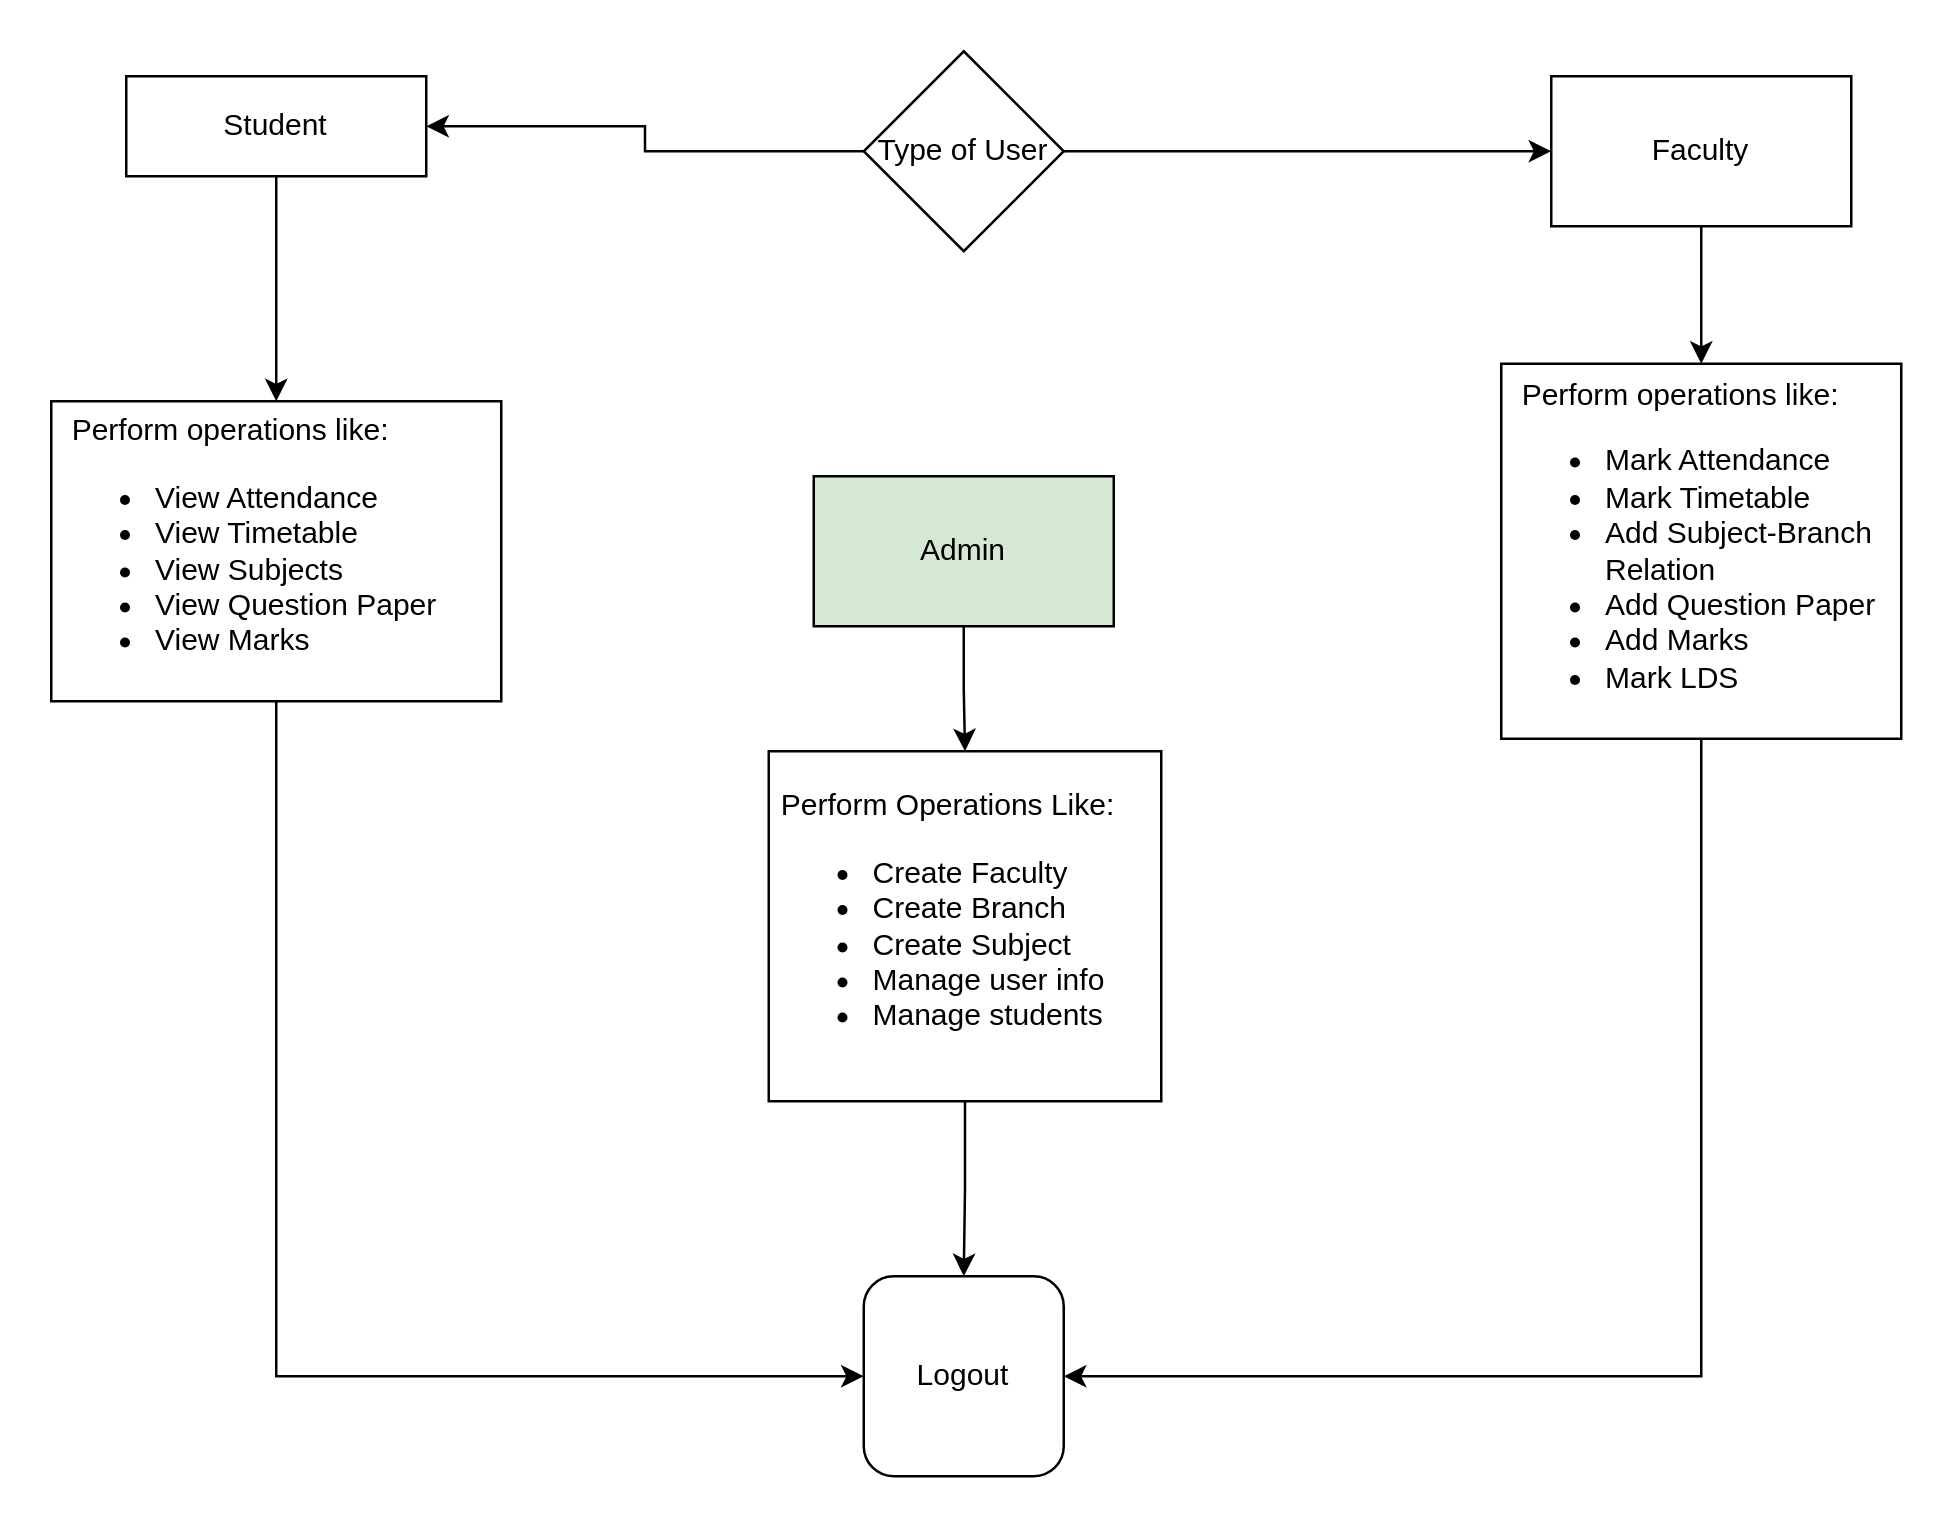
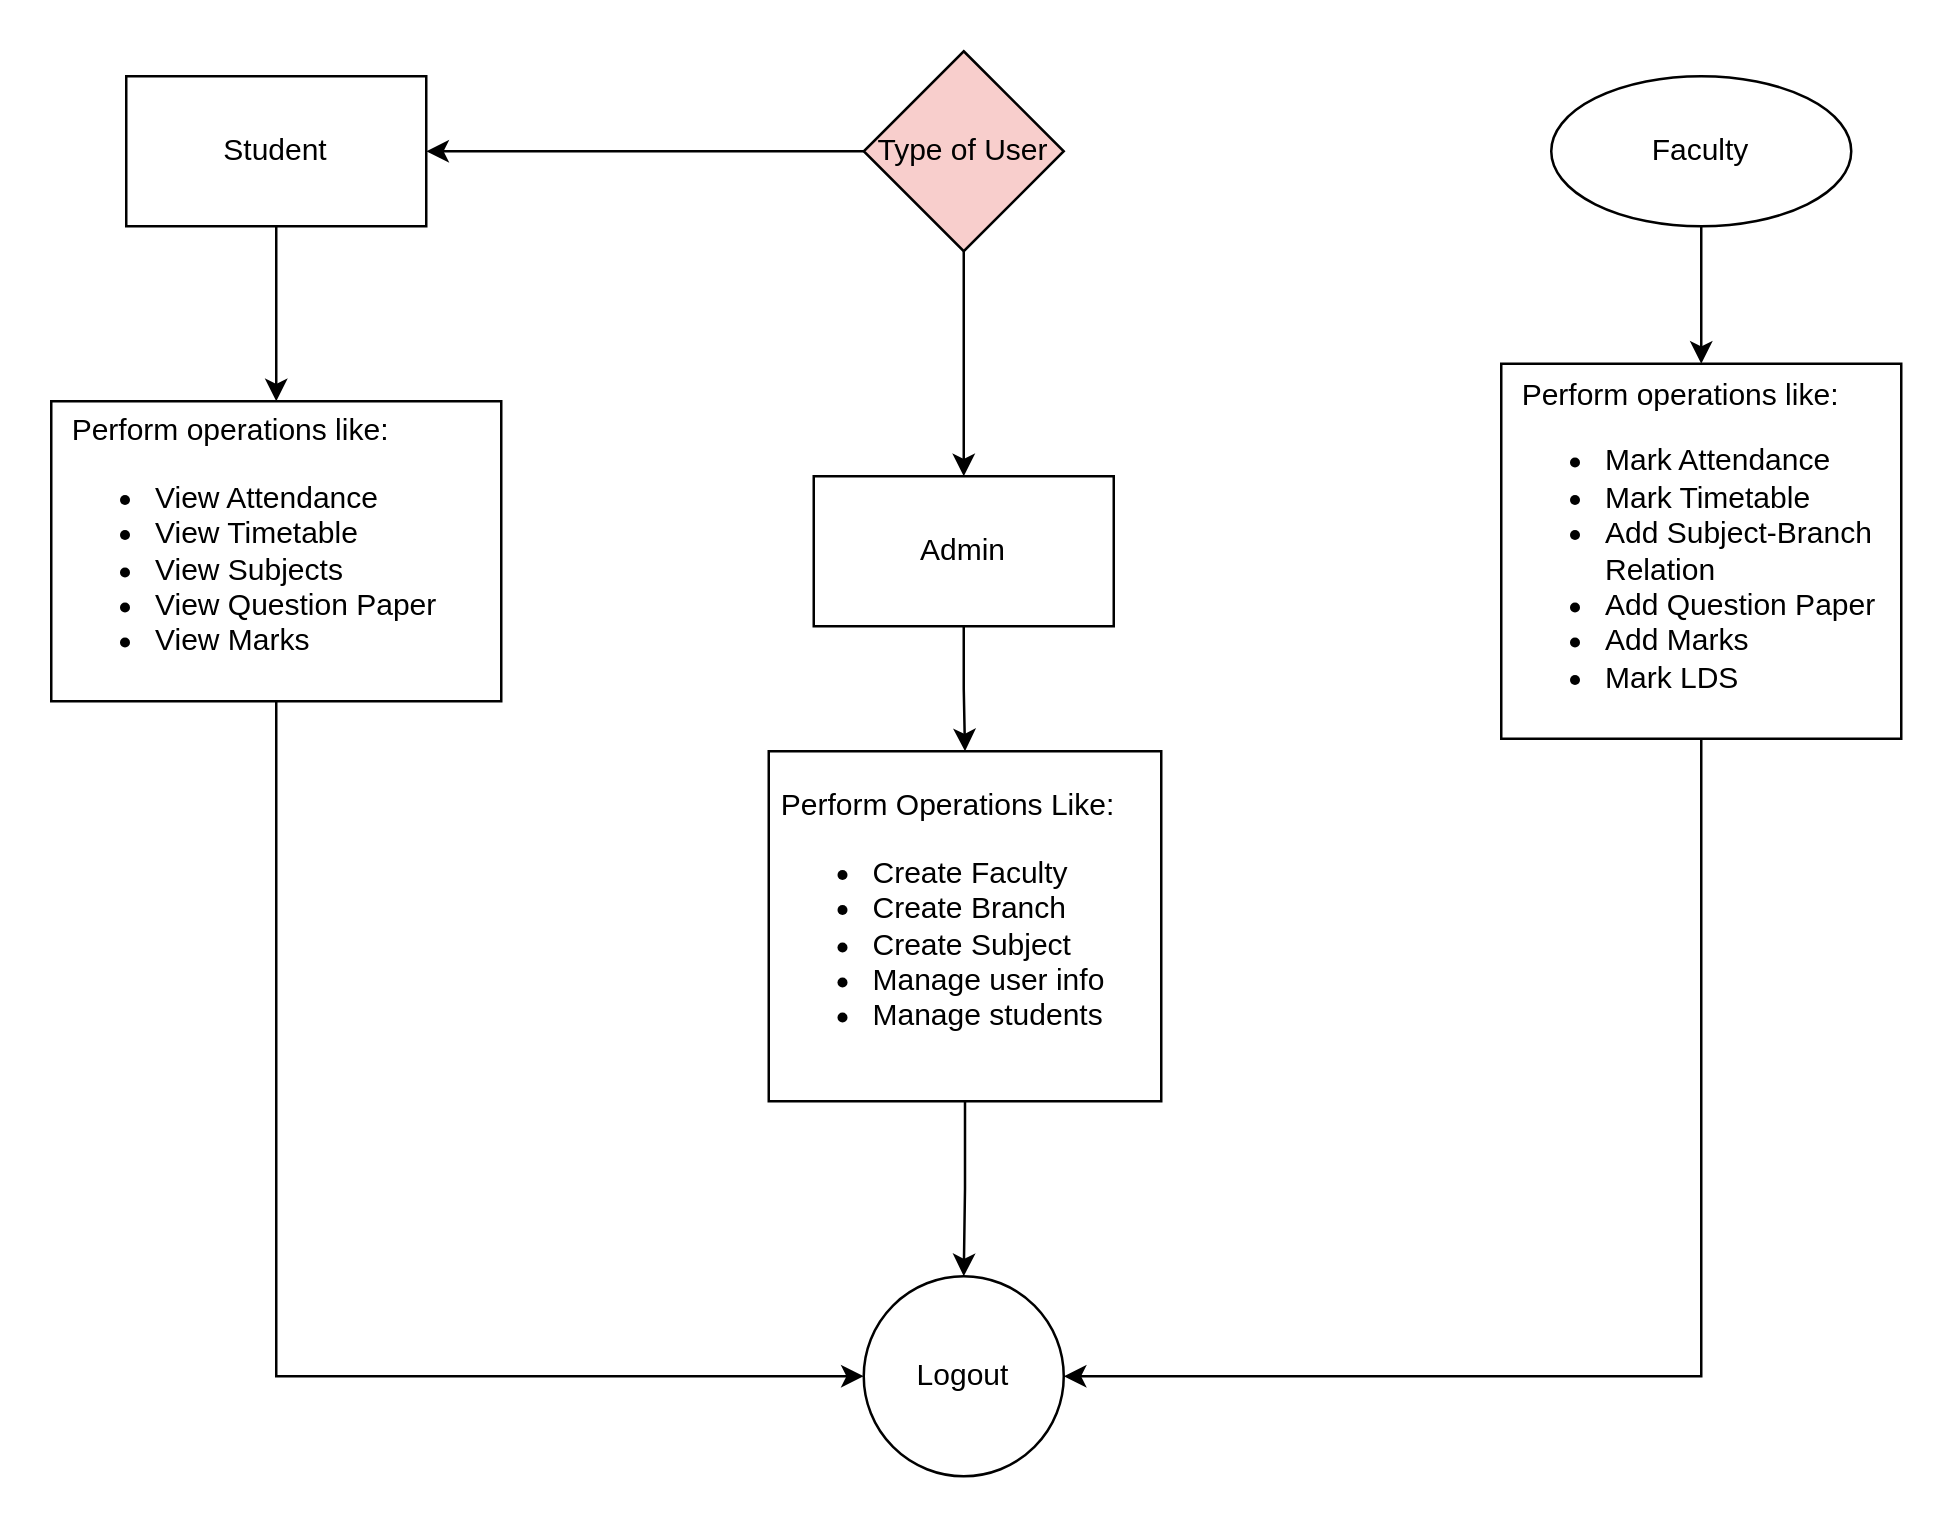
  <mxCell id="0" />
  <mxCell id="1" parent="0" />
  <mxCell id="2" value="" style="edgeStyle=orthogonalEdgeStyle;rounded=0;orthogonalLoop=1;jettySize=auto;html=1;" edge="1" parent="1" source="5" target="7"><mxGeometry relative="1" as="geometry" /></mxCell>
- <mxCell id="4" value="" style="edgeStyle=orthogonalEdgeStyle;rounded=0;orthogonalLoop=1;jettySize=auto;html=1;" edge="1" parent="1" source="5" target="11"><mxGeometry relative="1" as="geometry" /></mxCell>
- <mxCell id="5" value="Type of User" style="rhombus;whiteSpace=wrap;html=1;" vertex="1" parent="1"><mxGeometry x="345" y="20" width="80" height="80" as="geometry" /></mxCell>
+ <mxCell id="3" value="" style="edgeStyle=orthogonalEdgeStyle;rounded=0;orthogonalLoop=1;jettySize=auto;html=1;" edge="1" parent="1" source="5" target="9"><mxGeometry relative="1" as="geometry" /></mxCell>
+ <mxCell id="5" value="Type of User" style="rhombus;whiteSpace=wrap;html=1;fillColor=#f8cecc;" vertex="1" parent="1"><mxGeometry x="345" y="20" width="80" height="80" as="geometry" /></mxCell>
  <mxCell id="6" value="" style="edgeStyle=orthogonalEdgeStyle;rounded=0;orthogonalLoop=1;jettySize=auto;html=1;" edge="1" parent="1" source="7" target="13"><mxGeometry relative="1" as="geometry" /></mxCell>
- <mxCell id="7" value="Student" style="whiteSpace=wrap;html=1;" vertex="1" parent="1"><mxGeometry x="50" y="30" width="120" height="40" as="geometry" /></mxCell>
+ <mxCell id="7" value="Student" style="whiteSpace=wrap;html=1;" vertex="1" parent="1"><mxGeometry x="50" y="30" width="120" height="60" as="geometry" /></mxCell>
  <mxCell id="8" value="" style="edgeStyle=orthogonalEdgeStyle;rounded=0;orthogonalLoop=1;jettySize=auto;html=1;" edge="1" parent="1" source="9" target="17"><mxGeometry relative="1" as="geometry" /></mxCell>
- <mxCell id="9" value="Admin" style="whiteSpace=wrap;html=1;fillColor=#d5e8d4;" vertex="1" parent="1"><mxGeometry x="325" y="190" width="120" height="60" as="geometry" /></mxCell>
+ <mxCell id="9" value="Admin" style="whiteSpace=wrap;html=1;" vertex="1" parent="1"><mxGeometry x="325" y="190" width="120" height="60" as="geometry" /></mxCell>
  <mxCell id="10" value="" style="edgeStyle=orthogonalEdgeStyle;rounded=0;orthogonalLoop=1;jettySize=auto;html=1;" edge="1" parent="1" source="11" target="15"><mxGeometry relative="1" as="geometry" /></mxCell>
- <mxCell id="11" value="Faculty" style="whiteSpace=wrap;html=1;" vertex="1" parent="1"><mxGeometry x="620" y="30" width="120" height="60" as="geometry" /></mxCell>
+ <mxCell id="11" value="Faculty" style="ellipse;whiteSpace=wrap;html=1;" vertex="1" parent="1"><mxGeometry x="620" y="30" width="120" height="60" as="geometry" /></mxCell>
  <mxCell id="12" style="edgeStyle=orthogonalEdgeStyle;rounded=0;orthogonalLoop=1;jettySize=auto;html=1;exitX=0.5;exitY=1;exitDx=0;exitDy=0;entryX=0;entryY=0.5;entryDx=0;entryDy=0;" edge="1" parent="1" source="13" target="18"><mxGeometry relative="1" as="geometry" /></mxCell>
  <mxCell id="13" value="&amp;nbsp; Perform operations like:&lt;br&gt;&lt;ul&gt;&lt;li&gt;View Attendance&lt;/li&gt;&lt;li&gt;View Timetable&lt;/li&gt;&lt;li&gt;View Subjects&lt;/li&gt;&lt;li&gt;View Question Paper&lt;/li&gt;&lt;li&gt;View Marks&lt;/li&gt;&lt;/ul&gt;" style="whiteSpace=wrap;html=1;align=left;" vertex="1" parent="1"><mxGeometry x="20" y="160" width="180" height="120" as="geometry" /></mxCell>
  <mxCell id="14" style="edgeStyle=orthogonalEdgeStyle;rounded=0;orthogonalLoop=1;jettySize=auto;html=1;exitX=0.5;exitY=1;exitDx=0;exitDy=0;entryX=1;entryY=0.5;entryDx=0;entryDy=0;" edge="1" parent="1" source="15" target="18"><mxGeometry relative="1" as="geometry" /></mxCell>
  <mxCell id="15" value="&amp;nbsp; Perform operations like:&lt;br style=&quot;border-color: var(--border-color);&quot;&gt;&lt;ul style=&quot;border-color: var(--border-color);&quot;&gt;&lt;li style=&quot;border-color: var(--border-color);&quot;&gt;Mark Attendance&lt;/li&gt;&lt;li style=&quot;border-color: var(--border-color);&quot;&gt;Mark Timetable&lt;/li&gt;&lt;li style=&quot;border-color: var(--border-color);&quot;&gt;Add Subject-Branch Relation&lt;/li&gt;&lt;li style=&quot;border-color: var(--border-color);&quot;&gt;Add Question Paper&lt;/li&gt;&lt;li style=&quot;border-color: var(--border-color);&quot;&gt;Add Marks&lt;/li&gt;&lt;li style=&quot;border-color: var(--border-color);&quot;&gt;Mark LDS&lt;/li&gt;&lt;/ul&gt;" style="whiteSpace=wrap;html=1;align=left;" vertex="1" parent="1"><mxGeometry x="600" y="145" width="160" height="150" as="geometry" /></mxCell>
  <mxCell id="16" style="edgeStyle=orthogonalEdgeStyle;rounded=0;orthogonalLoop=1;jettySize=auto;html=1;exitX=0.5;exitY=1;exitDx=0;exitDy=0;entryX=0.5;entryY=0;entryDx=0;entryDy=0;" edge="1" parent="1" source="17" target="18"><mxGeometry relative="1" as="geometry" /></mxCell>
  <mxCell id="17" value="&amp;nbsp;Perform Operations Like:&lt;br&gt;&lt;ul&gt;&lt;li&gt;Create Faculty&lt;/li&gt;&lt;li&gt;Create Branch&lt;/li&gt;&lt;li&gt;Create Subject&lt;/li&gt;&lt;li&gt;Manage user info&lt;/li&gt;&lt;li&gt;Manage students&lt;br&gt;&lt;/li&gt;&lt;/ul&gt;" style="whiteSpace=wrap;html=1;align=left;" vertex="1" parent="1"><mxGeometry x="307" y="300" width="157" height="140" as="geometry" /></mxCell>
- <mxCell id="18" value="Logout" style="whiteSpace=wrap;html=1;aspect=fixed;rounded=1;" vertex="1" parent="1"><mxGeometry x="345" y="510" width="80" height="80" as="geometry" /></mxCell>
+ <mxCell id="18" value="Logout" style="ellipse;whiteSpace=wrap;html=1;aspect=fixed;" vertex="1" parent="1"><mxGeometry x="345" y="510" width="80" height="80" as="geometry" /></mxCell>
